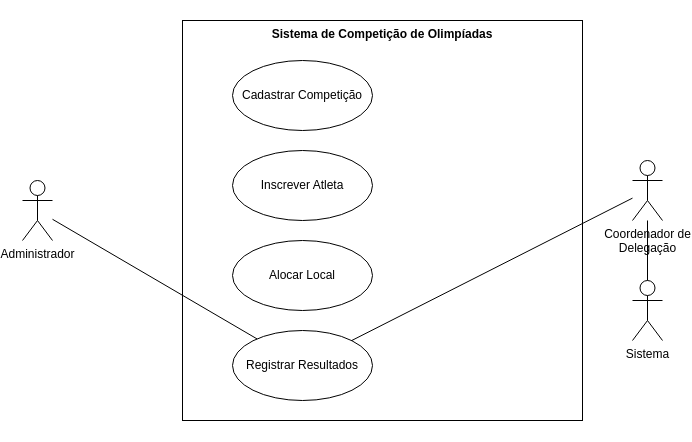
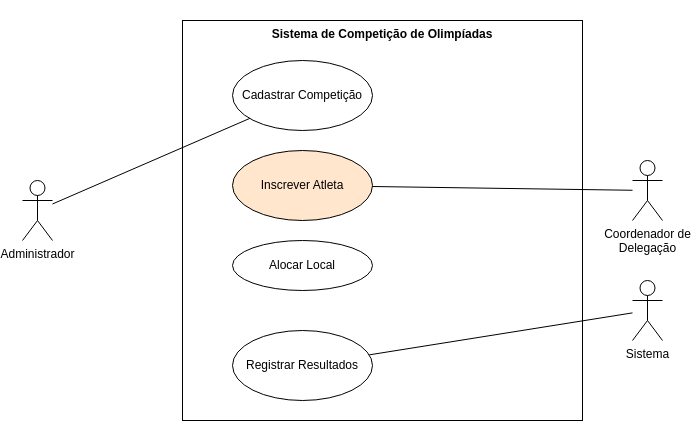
  <mxCell id="0" />
  <mxCell id="1" parent="0" />
  <mxCell id="2" value="Administrador" style="shape=umlActor;verticalLabelPosition=bottom;verticalAlign=top;html=1;" vertex="1" parent="1"><mxGeometry x="20" y="180" width="30" height="60" as="geometry" /></mxCell>
  <mxCell id="3" value="Sistema de Competição de Olimpíadas" style="shape=rect;html=1;verticalAlign=top;fontStyle=1;whiteSpace=wrap;align=center;" vertex="1" parent="1"><mxGeometry x="180" y="20" width="400" height="400" as="geometry" /></mxCell>
  <mxCell id="4" value="Cadastrar Competição" style="ellipse;whiteSpace=wrap;html=1;" vertex="1" parent="1"><mxGeometry x="230" y="60" width="140" height="70" as="geometry" /></mxCell>
- <mxCell id="5" value="Inscrever Atleta" style="ellipse;whiteSpace=wrap;html=1;" vertex="1" parent="1"><mxGeometry x="230" y="150" width="140" height="70" as="geometry" /></mxCell>
- <mxCell id="6" value="Alocar Local" style="ellipse;whiteSpace=wrap;html=1;" vertex="1" parent="1"><mxGeometry x="230" y="240" width="140" height="70" as="geometry" /></mxCell>
+ <mxCell id="5" value="Inscrever Atleta" style="ellipse;whiteSpace=wrap;html=1;fillColor=#ffe6cc;" vertex="1" parent="1"><mxGeometry x="230" y="150" width="140" height="70" as="geometry" /></mxCell>
+ <mxCell id="6" value="Alocar Local" style="ellipse;whiteSpace=wrap;html=1;" vertex="1" parent="1"><mxGeometry x="230" y="240" width="140" height="50" as="geometry" /></mxCell>
  <mxCell id="7" value="Registrar Resultados" style="ellipse;whiteSpace=wrap;html=1;" vertex="1" parent="1"><mxGeometry x="230" y="330" width="140" height="70" as="geometry" /></mxCell>
  <mxCell id="8" value="Coordenador de&#10;Delegação" style="shape=umlActor;verticalLabelPosition=bottom;verticalAlign=top;html=1;" vertex="1" parent="1"><mxGeometry x="630" y="160" width="30" height="60" as="geometry" /></mxCell>
  <mxCell id="9" value="Sistema" style="shape=umlActor;verticalLabelPosition=bottom;verticalAlign=top;html=1;" vertex="1" parent="1"><mxGeometry x="630" y="280" width="30" height="60" as="geometry" /></mxCell>
- <mxCell id="10" value="" style="endArrow=none;html=1;rounded=0;" edge="1" parent="1" source="2" target="7"><mxGeometry relative="1" as="geometry" /></mxCell>
- <mxCell id="11" value="" style="endArrow=none;html=1;rounded=0;" edge="1" parent="1" source="8" target="7"><mxGeometry relative="1" as="geometry" /></mxCell>
- <mxCell id="12" value="" style="endArrow=none;html=1;rounded=0;" edge="1" parent="1" source="9" target="8"><mxGeometry relative="1" as="geometry" /></mxCell>
+ <mxCell id="10" value="" style="endArrow=none;html=1;rounded=0;" edge="1" parent="1" source="2" target="4"><mxGeometry relative="1" as="geometry" /></mxCell>
+ <mxCell id="11" value="" style="endArrow=none;html=1;rounded=0;" edge="1" parent="1" source="8" target="5"><mxGeometry relative="1" as="geometry" /></mxCell>
+ <mxCell id="12" value="" style="endArrow=none;html=1;rounded=0;" edge="1" parent="1" source="9" target="7"><mxGeometry relative="1" as="geometry" /></mxCell>
